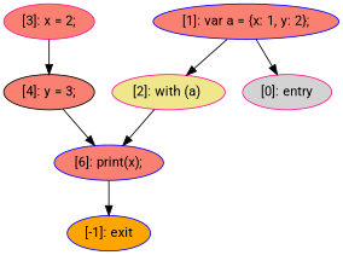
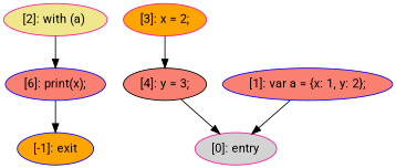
  digraph {
    fontname=Roboto
    node [color=deeppink fillcolor=salmon fontname=Roboto style=filled]
    edge [fontname=Roboto]
    n1 [fillcolor=khaki label="[2]: with (a) "]
    n2 [color=blue label="[6]: print(x);\n"]
-   n3 [label="[3]: x = 2;\n"]
+   n3 [fillcolor=orange label="[3]: x = 2;\n"]
    n4 [color=black label="[4]: y = 3;\n"]
    n5 [fillcolor=lightgrey label="[0]: entry"]
    n6 [color=blue label="[1]: var a = {x: 1, y: 2};\n"]
    n7 [color=blue fillcolor=orange label="[-1]: exit"]
    n1 -> n2
    n2 -> n7
    n3 -> n4
-   n4 -> n2
-   n6 -> n1
+   n4 -> n5
    n6 -> n5
  }
